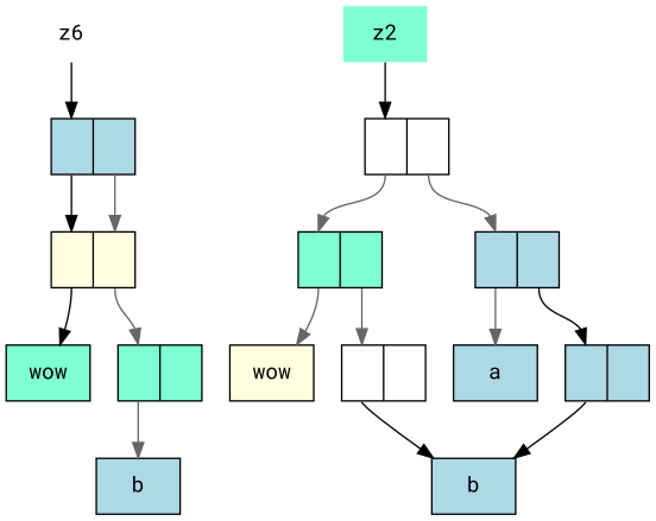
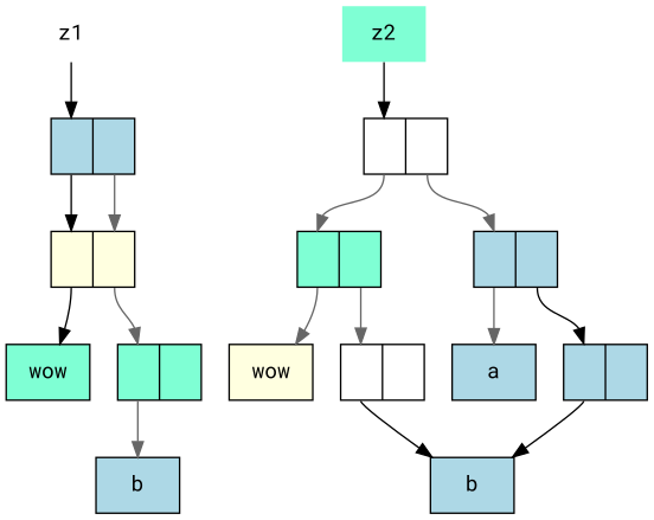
  digraph {
    fontname="Roboto Mono"
    node [fillcolor=lightblue fontname="Roboto Mono" shape=record style=filled]
    edge [color=gray40 fontname="Roboto Mono" headport=0 tailport=0]
-   z1 [fillcolor=white shape=plaintext label=z6]
+   z1 [fillcolor=white shape=plaintext]
    z2 [fillcolor=aquamarine shape=plaintext]
    n3 [label="<0>|<1>"]
    n4 [fillcolor=lightyellow label="<0>|<1>"]
    n5 [fillcolor=aquamarine label="<0>|<1>"]
    n6 [fillcolor=white label="<0>|<1>"]
    n7 [label="<0>|<1>"]
    n8 [fillcolor=aquamarine label="<0>|<1>"]
    n9 [label="<0>|<1>"]
    n10 [fillcolor=white label="<0>|<1>"]
    n11 [fillcolor=aquamarine label=wow]
    n12 [label=b]
    n13 [label=a]
    n14 [label=b]
    wow [fillcolor=lightyellow]
    subgraph sub_1 {
      z1
      z2
    }
    subgraph sub_2 {
      n3
      n4
      n5
      n6
      n7
      n8
      n9
      n10
      n11
      n12
      n13
      n14
      wow
    }
    z1 -> n3 [color=black]
    z2 -> n6 [color=black]
    n3 -> n4 [color=black]
    n3 -> n4 [headport=1 tailport=1]
    n4 -> n5 [tailport=1]
    n4 -> n11 [color=black]
    n5 -> n12
    n6 -> n7 [tailport=1]
    n6 -> n8
    n7 -> n9 [color=black tailport=1]
    n7 -> n13
    n8 -> n10 [tailport=1]
    n8 -> wow
    n9 -> n14 [color=black]
    n10 -> n14 [color=black]
  }
